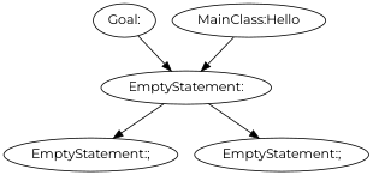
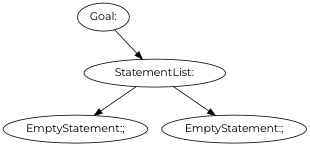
  digraph {
    fontname=Montserrat
    node [fontname=Montserrat]
    edge [fontname=Montserrat]
    n1 [label="Goal:"]
-   n2 [label="EmptyStatement:"]
-   n3 [label="MainClass:Hello"]
+   n2 [label="StatementList:"]
    n4 [label="EmptyStatement:;"]
    n5 [label="EmptyStatement:;"]
    n1 -> n2
    n2 -> n4
    n2 -> n5
-   n3 -> n2
  }
